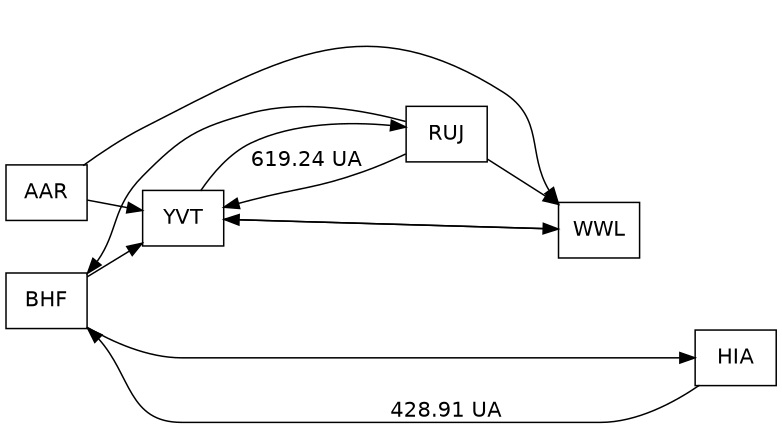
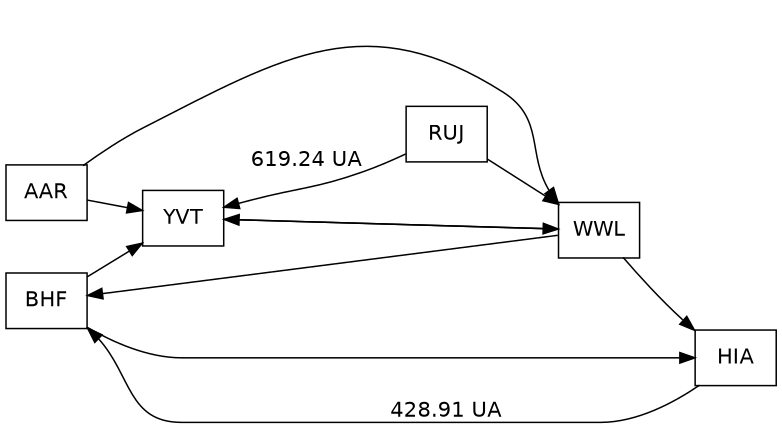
  digraph {
    fontname="DejaVu Sans"
    rankdir=LR
    node [fontname="DejaVu Sans" shape=record]
    edge [fontname="DejaVu Sans" headport=f1]
    n1 [label="<f1> BHF "]
    n2 [label="<f1> HIA "]
    n3 [label="<f1> YVT "]
    n4 [label="<f1> WWL "]
    n5 [label="<f1> RUJ "]
    n6 [label="<f1> AAR "]
    n1 -> n2
    n1 -> n3
    n2 -> n1 [label="428.91 UA"]
    n3 -> n4
-   n3 -> n5
-   n5 -> n1
+   n4 -> n1
+   n4 -> n2
    n4 -> n3
    n5 -> n3 [label="619.24 UA"]
    n5 -> n4
    n6 -> n3
    n6 -> n4
  }
